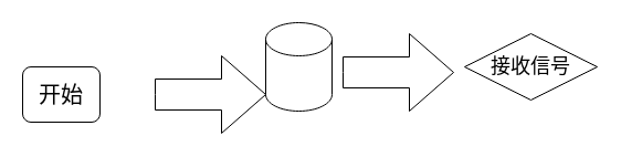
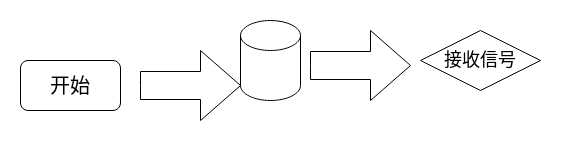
  <mxCell id="0" />
  <mxCell id="1" parent="0" />
- <mxCell id="2" value="&lt;font style=&quot;font-size: 20px;&quot;&gt;开始&lt;/font&gt;" style="rounded=1;whiteSpace=wrap;html=1;" parent="1" vertex="1"><mxGeometry x="20" y="60" width="70" height="50" as="geometry" /></mxCell>
+ <mxCell id="2" value="&lt;font style=&quot;font-size: 20px;&quot;&gt;开始&lt;/font&gt;" style="rounded=1;whiteSpace=wrap;html=1;" parent="1" vertex="1"><mxGeometry x="20" y="60" width="100" height="50" as="geometry" /></mxCell>
  <mxCell id="3" value="" style="shape=cylinder3;whiteSpace=wrap;html=1;boundedLbl=1;backgroundOutline=1;size=15;rounded=1;" parent="1" vertex="1"><mxGeometry x="240" y="20" width="60" height="80" as="geometry" /></mxCell>
  <mxCell id="4" value="&lt;font style=&quot;font-size: 18px;&quot;&gt;接收信号&lt;/font&gt;" style="rhombus;whiteSpace=wrap;html=1;" parent="1" vertex="1"><mxGeometry x="420" y="30" width="120" height="60" as="geometry" /></mxCell>
  <mxCell id="5" value="" style="html=1;shadow=0;dashed=0;align=center;verticalAlign=middle;shape=mxgraph.arrows2.arrow;dy=0.6;dx=40;notch=0;rounded=1;" parent="1" vertex="1"><mxGeometry x="140" y="50" width="100" height="70" as="geometry" /></mxCell>
  <mxCell id="6" value="" style="html=1;shadow=0;dashed=0;align=center;verticalAlign=middle;shape=mxgraph.arrows2.arrow;dy=0.6;dx=40;notch=0;rounded=1;" parent="1" vertex="1"><mxGeometry x="310" y="30" width="100" height="70" as="geometry" /></mxCell>
